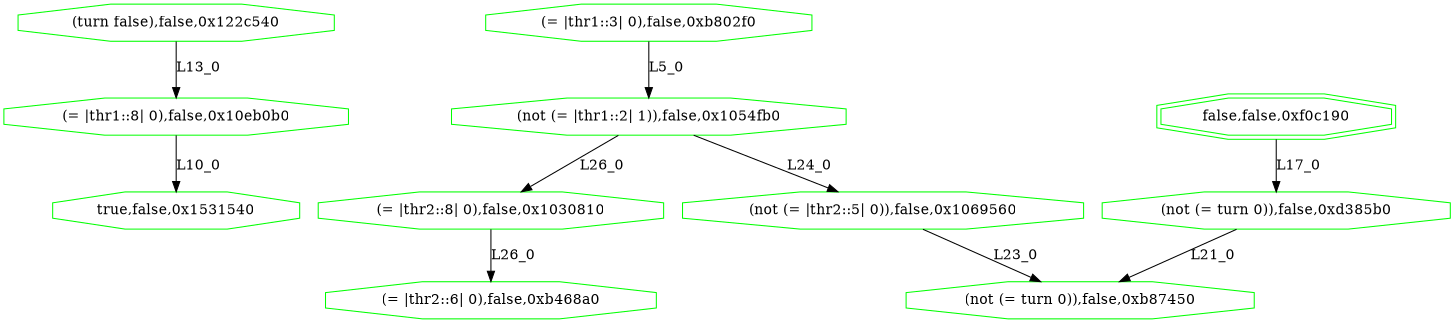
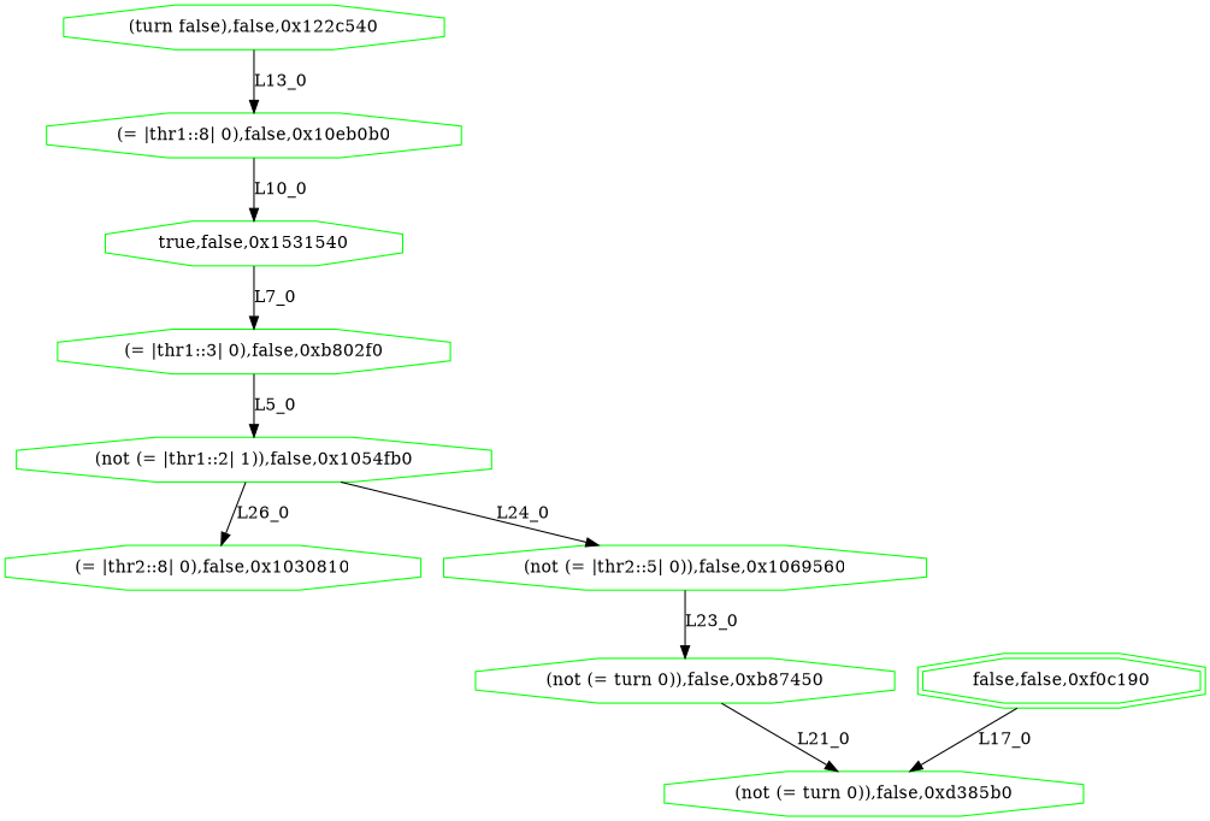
  digraph {
    node [color=green shape=octagon]
    n1 [label="(turn false),false,0x122c540"]
    n2 [label="(= |thr1::8| 0),false,0x10eb0b0"]
    n3 [label="true,false,0x1531540"]
    n4 [label="(= |thr1::3| 0),false,0xb802f0"]
    n5 [label="(not (= |thr1::2| 1)),false,0x1054fb0"]
    n6 [label="(= |thr2::8| 0),false,0x1030810"]
    n7 [label="(not (= |thr2::5| 0)),false,0x1069560"]
-   n8 [label="(= |thr2::6| 0),false,0xb468a0"]
    n9 [label="(not (= turn 0)),false,0xb87450"]
    n10 [label="(not (= turn 0)),false,0xd385b0"]
    n11 [label="false,false,0xf0c190" shape=doubleoctagon]
    n1 -> n2 [label=L13_0]
    n2 -> n3 [label=L10_0]
+   n3 -> n4 [label=L7_0]
    n4 -> n5 [label=L5_0]
    n5 -> n6 [label=L26_0]
    n5 -> n7 [label=L24_0]
-   n6 -> n8 [label=L26_0]
    n7 -> n9 [label=L23_0]
-   n10 -> n9 [label=L21_0]
+   n9 -> n10 [label=L21_0]
    n11 -> n10 [label=L17_0]
  }
